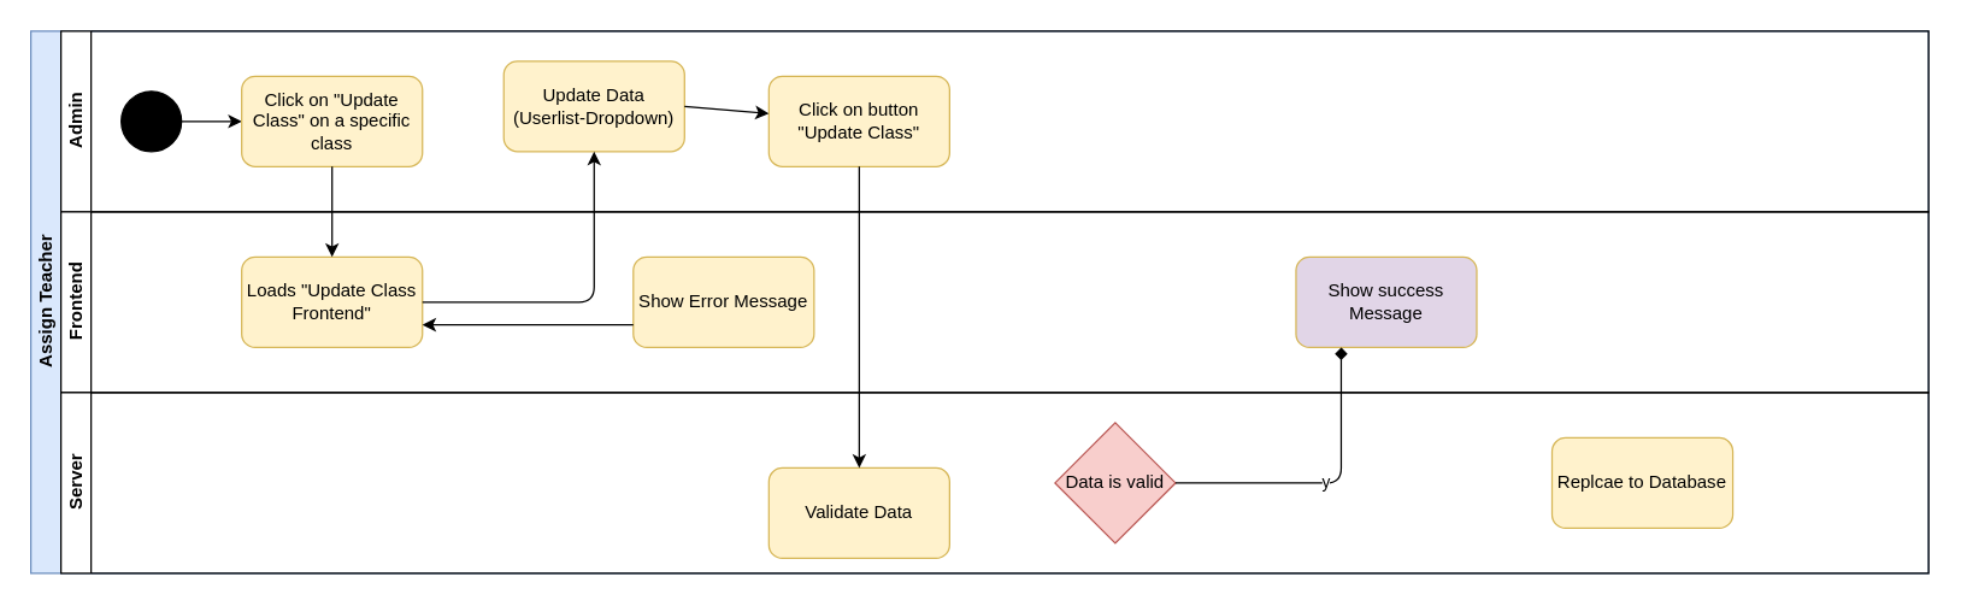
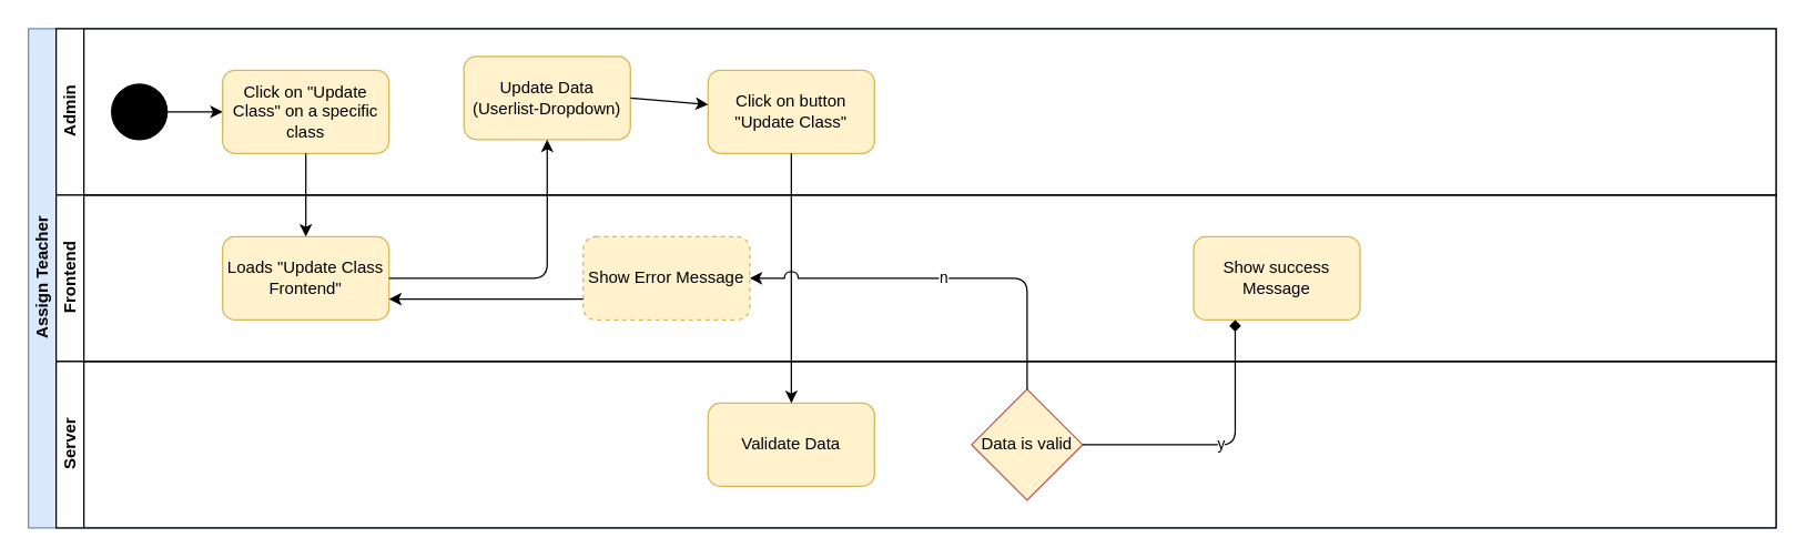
  <mxCell id="0" />
  <mxCell id="1" parent="0" />
  <mxCell id="2" value="Assign Teacher" style="swimlane;html=1;childLayout=stackLayout;resizeParent=1;resizeParentMax=0;horizontal=0;startSize=20;horizontalStack=0;direction=east;fillColor=#dae8fc;strokeColor=#6c8ebf;" vertex="1" parent="1"><mxGeometry x="20" y="20" width="1260" height="360" as="geometry" /></mxCell>
  <mxCell id="3" value="Admin" style="swimlane;html=1;startSize=20;horizontal=0;direction=east;" vertex="1" parent="2"><mxGeometry x="20" width="1240" height="120" as="geometry" /></mxCell>
  <mxCell id="4" value="" style="edgeStyle=orthogonalEdgeStyle;rounded=0;orthogonalLoop=1;jettySize=auto;html=1;" edge="1" parent="3" source="5"><mxGeometry relative="1" as="geometry"><mxPoint x="120" y="60" as="targetPoint" /></mxGeometry></mxCell>
  <mxCell id="5" value="" style="ellipse;whiteSpace=wrap;html=1;direction=east;fillColor=#000000;" vertex="1" parent="3"><mxGeometry x="40" y="40" width="40" height="40" as="geometry" /></mxCell>
  <mxCell id="6" value="Click on &quot;Update Class&quot; on a specific class" style="rounded=1;whiteSpace=wrap;html=1;fillColor=#fff2cc;strokeColor=#d6b656;" vertex="1" parent="3"><mxGeometry x="120" y="30" width="120" height="60" as="geometry" /></mxCell>
  <mxCell id="7" value="Update Data&lt;br&gt;(Userlist-Dropdown)" style="rounded=1;whiteSpace=wrap;html=1;fillColor=#fff2cc;strokeColor=#d6b656;" vertex="1" parent="3"><mxGeometry x="294" y="20" width="120" height="60" as="geometry" /></mxCell>
  <mxCell id="8" value="Click on button &quot;Update Class&quot;" style="rounded=1;whiteSpace=wrap;html=1;fillColor=#fff2cc;strokeColor=#d6b656;" vertex="1" parent="3"><mxGeometry x="470" y="30" width="120" height="60" as="geometry" /></mxCell>
  <mxCell id="9" value="" style="endArrow=classic;html=1;exitX=1;exitY=0.5;exitDx=0;exitDy=0;" edge="1" parent="3" source="7" target="8"><mxGeometry width="50" height="50" relative="1" as="geometry"><mxPoint x="190" y="100" as="sourcePoint" /><mxPoint x="190" y="160" as="targetPoint" /></mxGeometry></mxCell>
  <mxCell id="10" value="Frontend" style="swimlane;html=1;startSize=20;horizontal=0;direction=east;" vertex="1" parent="2"><mxGeometry x="20" y="120" width="1240" height="120" as="geometry" /></mxCell>
  <mxCell id="11" value="Loads &quot;Update Class Frontend&quot;" style="rounded=1;whiteSpace=wrap;html=1;fillColor=#fff2cc;strokeColor=#d6b656;" vertex="1" parent="10"><mxGeometry x="120" y="30" width="120" height="60" as="geometry" /></mxCell>
- <mxCell id="12" value="Show Error Message" style="rounded=1;whiteSpace=wrap;html=1;fillColor=#fff2cc;strokeColor=#d6b656;" vertex="1" parent="10"><mxGeometry x="380" y="30" width="120" height="60" as="geometry" /></mxCell>
+ <mxCell id="12" value="Show Error Message" style="rounded=1;whiteSpace=wrap;html=1;fillColor=#fff2cc;strokeColor=#d6b656;dashed=1;" vertex="1" parent="10"><mxGeometry x="380" y="30" width="120" height="60" as="geometry" /></mxCell>
  <mxCell id="13" value="" style="endArrow=classic;html=1;exitX=0;exitY=0.75;exitDx=0;exitDy=0;entryX=1;entryY=0.75;entryDx=0;entryDy=0;" edge="1" parent="10" source="12" target="11"><mxGeometry width="50" height="50" relative="1" as="geometry"><mxPoint x="360" y="380" as="sourcePoint" /><mxPoint x="410" y="330" as="targetPoint" /></mxGeometry></mxCell>
- <mxCell id="14" value="Show success Message" style="rounded=1;whiteSpace=wrap;html=1;fillColor=#e1d5e7;strokeColor=#d6b656;" vertex="1" parent="10"><mxGeometry x="820" y="30" width="120" height="60" as="geometry" /></mxCell>
+ <mxCell id="14" value="Show success Message" style="rounded=1;whiteSpace=wrap;html=1;fillColor=#fff2cc;strokeColor=#d6b656;" vertex="1" parent="10"><mxGeometry x="820" y="30" width="120" height="60" as="geometry" /></mxCell>
  <mxCell id="15" value="Server" style="swimlane;html=1;startSize=20;horizontal=0;direction=east;" vertex="1" parent="2"><mxGeometry x="20" y="240" width="1240" height="120" as="geometry" /></mxCell>
- <mxCell id="16" value="Validate Data" style="rounded=1;whiteSpace=wrap;html=1;fillColor=#fff2cc;strokeColor=#d6b656;" vertex="1" parent="15"><mxGeometry x="470" y="50" width="120" height="60" as="geometry" /></mxCell>
- <mxCell id="17" value="Data is valid" style="rhombus;whiteSpace=wrap;html=1;fillColor=#f8cecc;strokeColor=#b85450;" vertex="1" parent="15"><mxGeometry x="660" y="20" width="80" height="80" as="geometry" /></mxCell>
- <mxCell id="18" value="Replcae to Database" style="rounded=1;whiteSpace=wrap;html=1;fillColor=#fff2cc;strokeColor=#d6b656;" vertex="1" parent="15"><mxGeometry x="990" y="30" width="120" height="60" as="geometry" /></mxCell>
+ <mxCell id="16" value="Validate Data" style="rounded=1;whiteSpace=wrap;html=1;fillColor=#fff2cc;strokeColor=#d6b656;" vertex="1" parent="15"><mxGeometry x="470" y="30" width="120" height="60" as="geometry" /></mxCell>
+ <mxCell id="17" value="Data is valid" style="rhombus;whiteSpace=wrap;html=1;fillColor=#fff2cc;strokeColor=#b85450;" vertex="1" parent="15"><mxGeometry x="660" y="20" width="80" height="80" as="geometry" /></mxCell>
  <mxCell id="19" value="" style="endArrow=classic;html=1;exitX=0.5;exitY=1;exitDx=0;exitDy=0;" edge="1" parent="2" source="6" target="11"><mxGeometry width="50" height="50" relative="1" as="geometry"><mxPoint x="170" y="410" as="sourcePoint" /><mxPoint x="220" y="360" as="targetPoint" /></mxGeometry></mxCell>
  <mxCell id="20" value="" style="endArrow=classic;html=1;" edge="1" parent="2" source="11" target="7"><mxGeometry width="50" height="50" relative="1" as="geometry"><mxPoint x="200" y="360" as="sourcePoint" /><mxPoint x="250" y="310" as="targetPoint" /><Array as="points"><mxPoint x="374" y="180" /></Array></mxGeometry></mxCell>
  <mxCell id="21" value="" style="endArrow=classic;html=1;" edge="1" parent="2" source="8" target="16"><mxGeometry width="50" height="50" relative="1" as="geometry"><mxPoint x="520" y="460" as="sourcePoint" /><mxPoint x="570" y="410" as="targetPoint" /></mxGeometry></mxCell>
+ <mxCell id="22" value="n" style="endArrow=classic;html=1;jumpStyle=arc;jumpSize=10;" edge="1" parent="2" source="17" target="12"><mxGeometry width="50" height="50" relative="1" as="geometry"><mxPoint x="710" y="490" as="sourcePoint" /><mxPoint x="760" y="440" as="targetPoint" /><Array as="points"><mxPoint x="720" y="180" /></Array></mxGeometry></mxCell>
  <mxCell id="23" value="y" style="endArrow=diamond;html=1;exitX=1;exitY=0.5;exitDx=0;exitDy=0;entryX=0.25;entryY=1;entryDx=0;entryDy=0;" edge="1" parent="2" source="17" target="14"><mxGeometry width="50" height="50" relative="1" as="geometry"><mxPoint x="620" y="310" as="sourcePoint" /><mxPoint x="690" y="310" as="targetPoint" /><Array as="points"><mxPoint x="870" y="300" /></Array></mxGeometry></mxCell>
